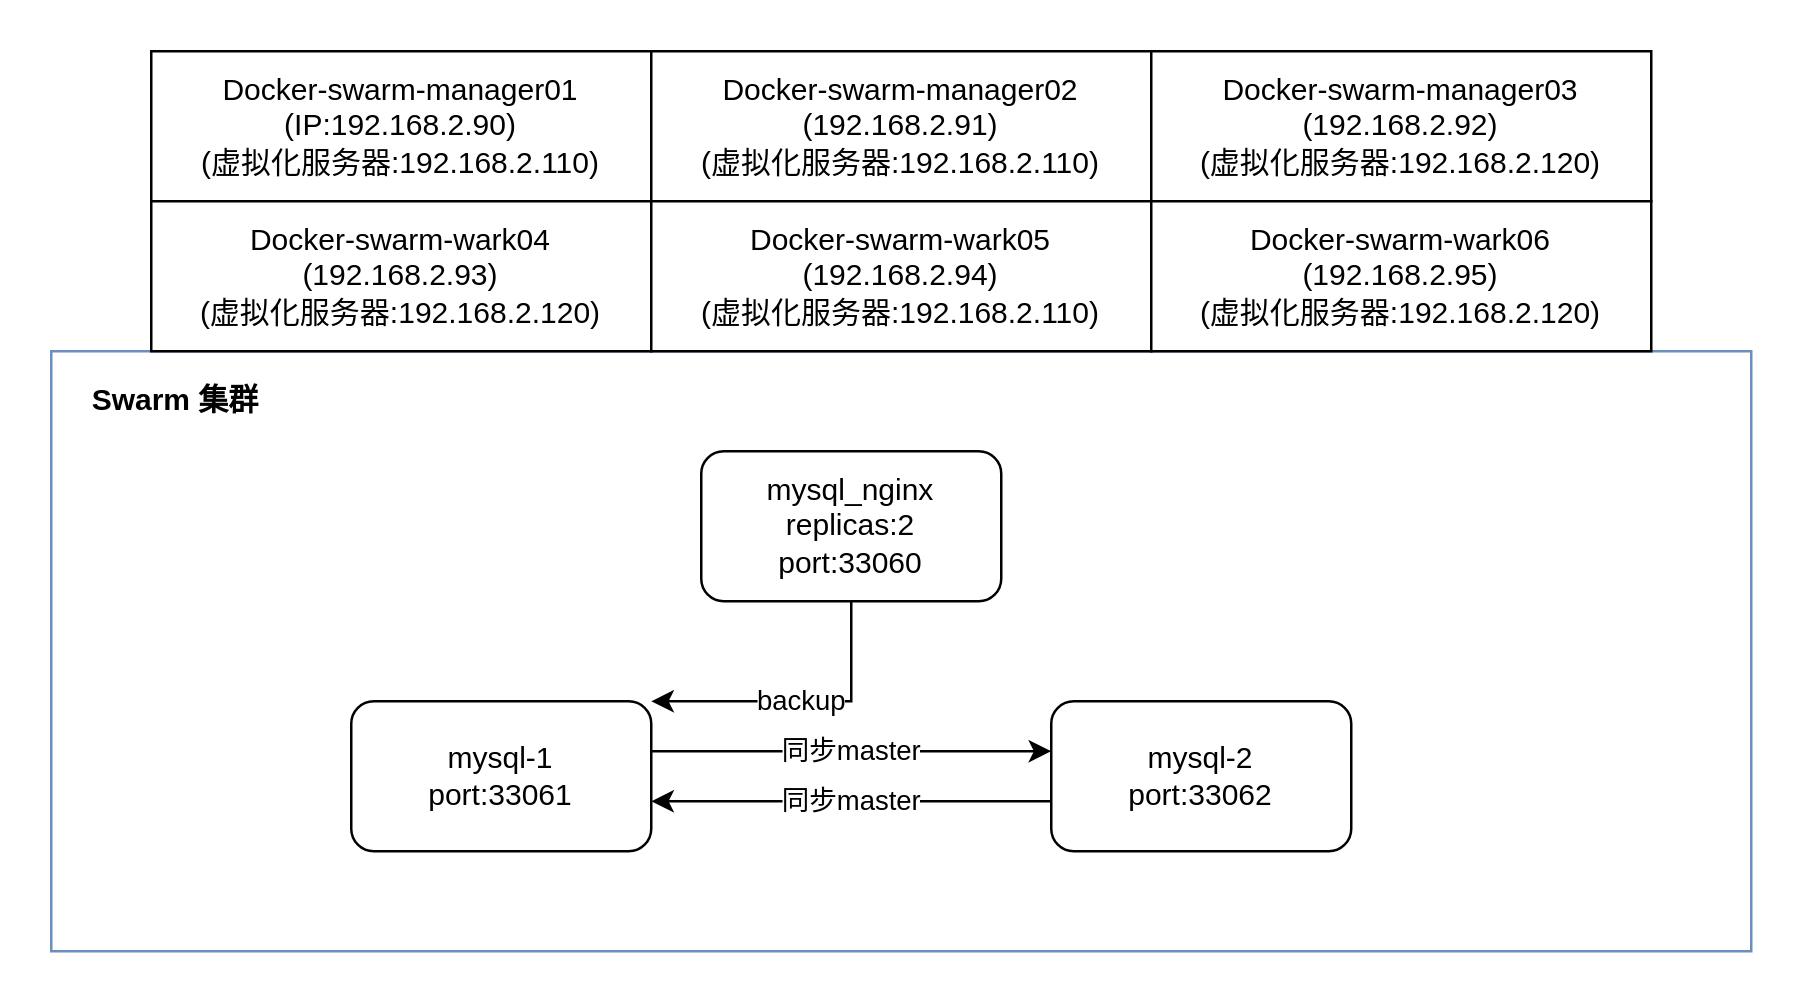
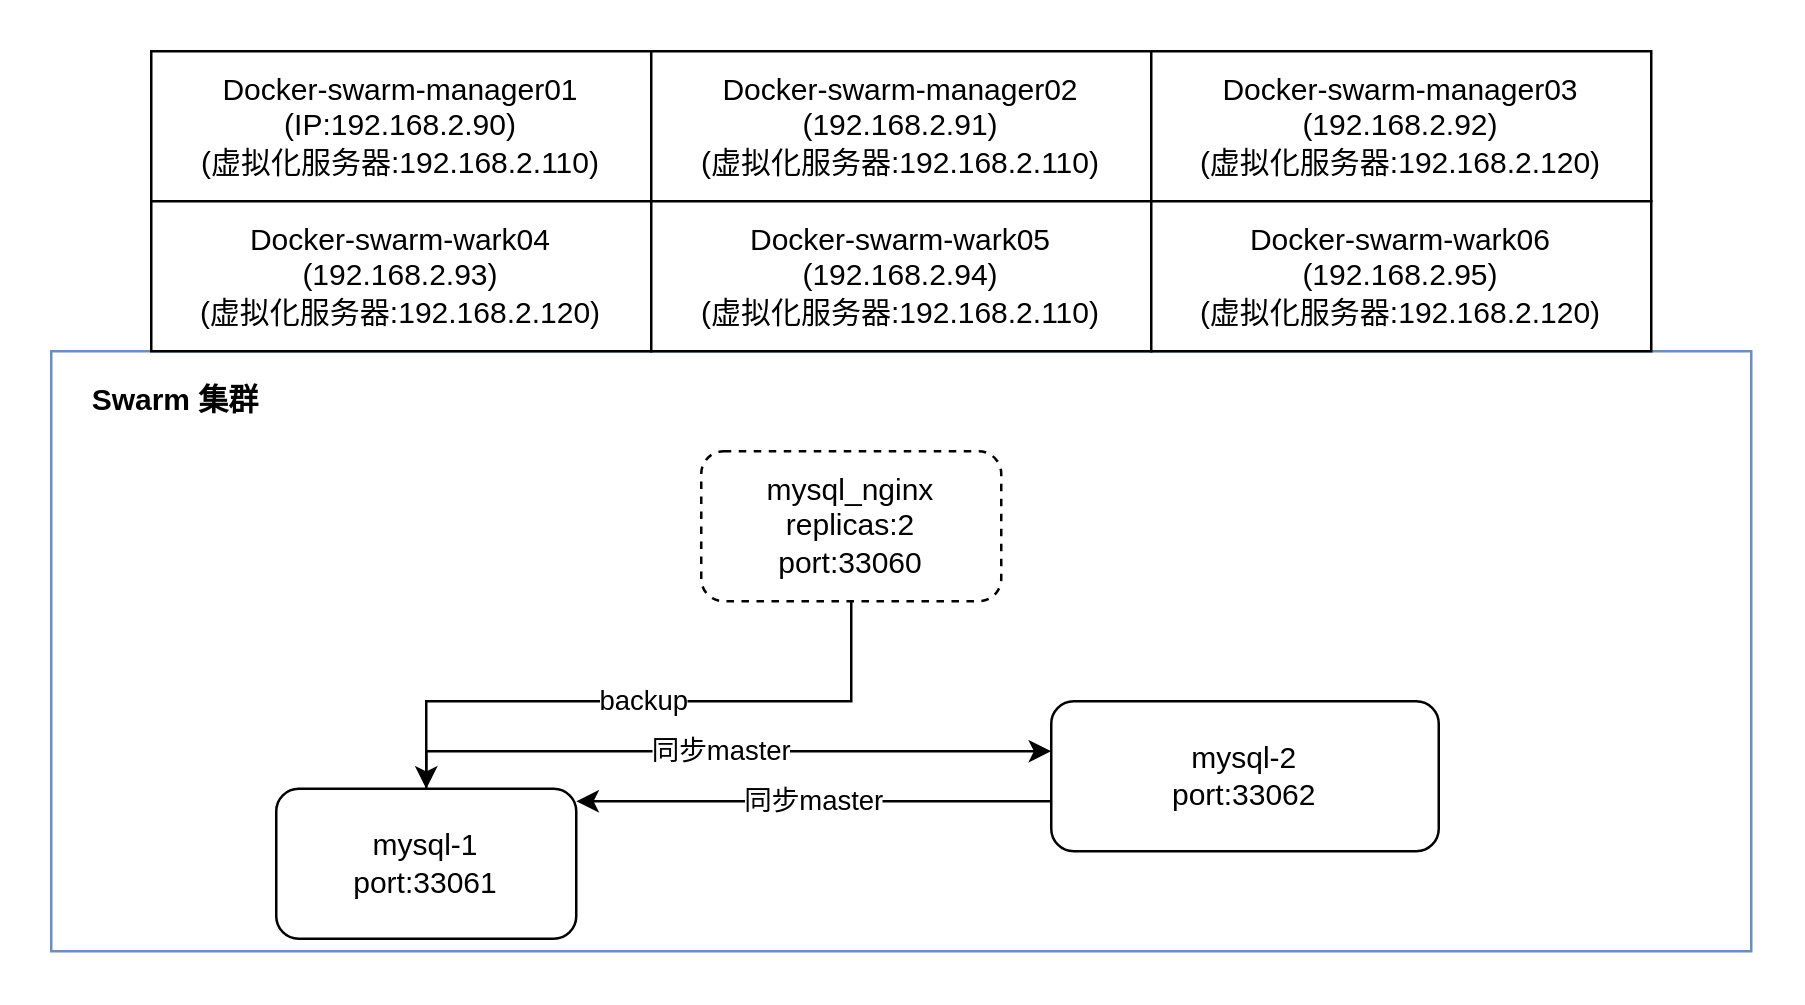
  <mxCell id="0" />
  <mxCell id="1" parent="0" />
  <mxCell id="2" value="" style="rounded=0;whiteSpace=wrap;html=1;strokeColor=#6c8ebf;fillColor=none;" vertex="1" parent="1"><mxGeometry x="20" y="140" width="680" height="240" as="geometry" /></mxCell>
  <mxCell id="3" value="Swarm 集群" style="text;html=1;strokeColor=none;fillColor=none;align=center;verticalAlign=middle;whiteSpace=wrap;rounded=0;fontStyle=1" vertex="1" parent="1"><mxGeometry x="30" y="150" width="80" height="20" as="geometry" /></mxCell>
  <mxCell id="4" value="" style="group" vertex="1" connectable="0" parent="1"><mxGeometry x="60" y="20" width="600" height="120" as="geometry" /></mxCell>
  <mxCell id="5" value="Docker-swarm-manager01&lt;br&gt;(IP:192.168.2.90)&lt;br&gt;(虚拟化服务器:192.168.2.110)" style="rounded=0;whiteSpace=wrap;html=1;" vertex="1" parent="4"><mxGeometry width="200" height="60" as="geometry" /></mxCell>
  <mxCell id="6" value="Docker-swarm-manager02&lt;br&gt;(192.168.2.91)&lt;br&gt;(虚拟化服务器:192.168.2.110)" style="rounded=0;whiteSpace=wrap;html=1;" vertex="1" parent="4"><mxGeometry x="200" width="200" height="60" as="geometry" /></mxCell>
  <mxCell id="7" value="Docker-swarm-manager03&lt;br&gt;(192.168.2.92)&lt;br&gt;(虚拟化服务器:192.168.2.120)" style="rounded=0;whiteSpace=wrap;html=1;" vertex="1" parent="4"><mxGeometry x="400" width="200" height="60" as="geometry" /></mxCell>
  <mxCell id="8" value="&lt;span&gt;Docker-swarm-wark04&lt;br&gt;&lt;/span&gt;(192.168.2.93)&lt;br&gt;(虚拟化服务器:192.168.2.120)&lt;span&gt;&lt;br&gt;&lt;/span&gt;" style="rounded=0;whiteSpace=wrap;html=1;" vertex="1" parent="4"><mxGeometry y="60" width="200" height="60" as="geometry" /></mxCell>
  <mxCell id="9" value="&lt;span&gt;Docker-swarm-wark05&lt;br&gt;&lt;/span&gt;(192.168.2.94)&lt;br&gt;(虚拟化服务器:192.168.2.110)&lt;span&gt;&lt;br&gt;&lt;/span&gt;" style="rounded=0;whiteSpace=wrap;html=1;" vertex="1" parent="4"><mxGeometry x="200" y="60" width="200" height="60" as="geometry" /></mxCell>
  <mxCell id="10" value="&lt;span&gt;Docker-swarm-wark06&lt;br&gt;&lt;/span&gt;(192.168.2.95)&lt;br&gt;(虚拟化服务器:192.168.2.120)&lt;span&gt;&lt;br&gt;&lt;/span&gt;" style="rounded=0;whiteSpace=wrap;html=1;" vertex="1" parent="4"><mxGeometry x="400" y="60" width="200" height="60" as="geometry" /></mxCell>
  <mxCell id="11" value="backup" style="edgeStyle=orthogonalEdgeStyle;rounded=0;orthogonalLoop=1;jettySize=auto;html=1;startArrow=none;startFill=0;" edge="1" parent="1" source="12" target="14"><mxGeometry relative="1" as="geometry"><Array as="points"><mxPoint x="340" y="280" /></Array></mxGeometry></mxCell>
- <mxCell id="12" value="mysql_nginx&lt;br&gt;replicas:2&lt;br&gt;port:33060" style="rounded=1;whiteSpace=wrap;html=1;fillColor=none;" vertex="1" parent="1"><mxGeometry x="280" y="180" width="120" height="60" as="geometry" /></mxCell>
+ <mxCell id="12" value="mysql_nginx&lt;br&gt;replicas:2&lt;br&gt;port:33060" style="rounded=1;whiteSpace=wrap;html=1;fillColor=none;dashed=1;" vertex="1" parent="1"><mxGeometry x="280" y="180" width="120" height="60" as="geometry" /></mxCell>
  <mxCell id="13" value="同步master" style="edgeStyle=orthogonalEdgeStyle;rounded=0;orthogonalLoop=1;jettySize=auto;html=1;startArrow=none;startFill=0;" edge="1" parent="1" source="14" target="16"><mxGeometry relative="1" as="geometry"><Array as="points"><mxPoint x="370" y="300" /><mxPoint x="370" y="300" /></Array></mxGeometry></mxCell>
- <mxCell id="14" value="mysql-1&lt;br&gt;port:33061" style="rounded=1;whiteSpace=wrap;html=1;fillColor=none;" vertex="1" parent="1"><mxGeometry x="140" y="280" width="120" height="60" as="geometry" /></mxCell>
+ <mxCell id="14" value="mysql-1&lt;br&gt;port:33061" style="rounded=1;whiteSpace=wrap;html=1;fillColor=none;" vertex="1" parent="1"><mxGeometry x="110" y="315" width="120" height="60" as="geometry" /></mxCell>
  <mxCell id="15" value="同步master" style="edgeStyle=orthogonalEdgeStyle;rounded=0;orthogonalLoop=1;jettySize=auto;html=1;" edge="1" parent="1" source="16" target="14"><mxGeometry relative="1" as="geometry"><Array as="points"><mxPoint x="360" y="320" /><mxPoint x="360" y="320" /></Array></mxGeometry></mxCell>
- <mxCell id="16" value="mysql-2&lt;br&gt;port:33062" style="rounded=1;whiteSpace=wrap;html=1;fillColor=none;" vertex="1" parent="1"><mxGeometry x="420" y="280" width="120" height="60" as="geometry" /></mxCell>
+ <mxCell id="16" value="mysql-2&lt;br&gt;port:33062" style="rounded=1;whiteSpace=wrap;html=1;fillColor=none;" vertex="1" parent="1"><mxGeometry x="420" y="280" width="155" height="60" as="geometry" /></mxCell>
